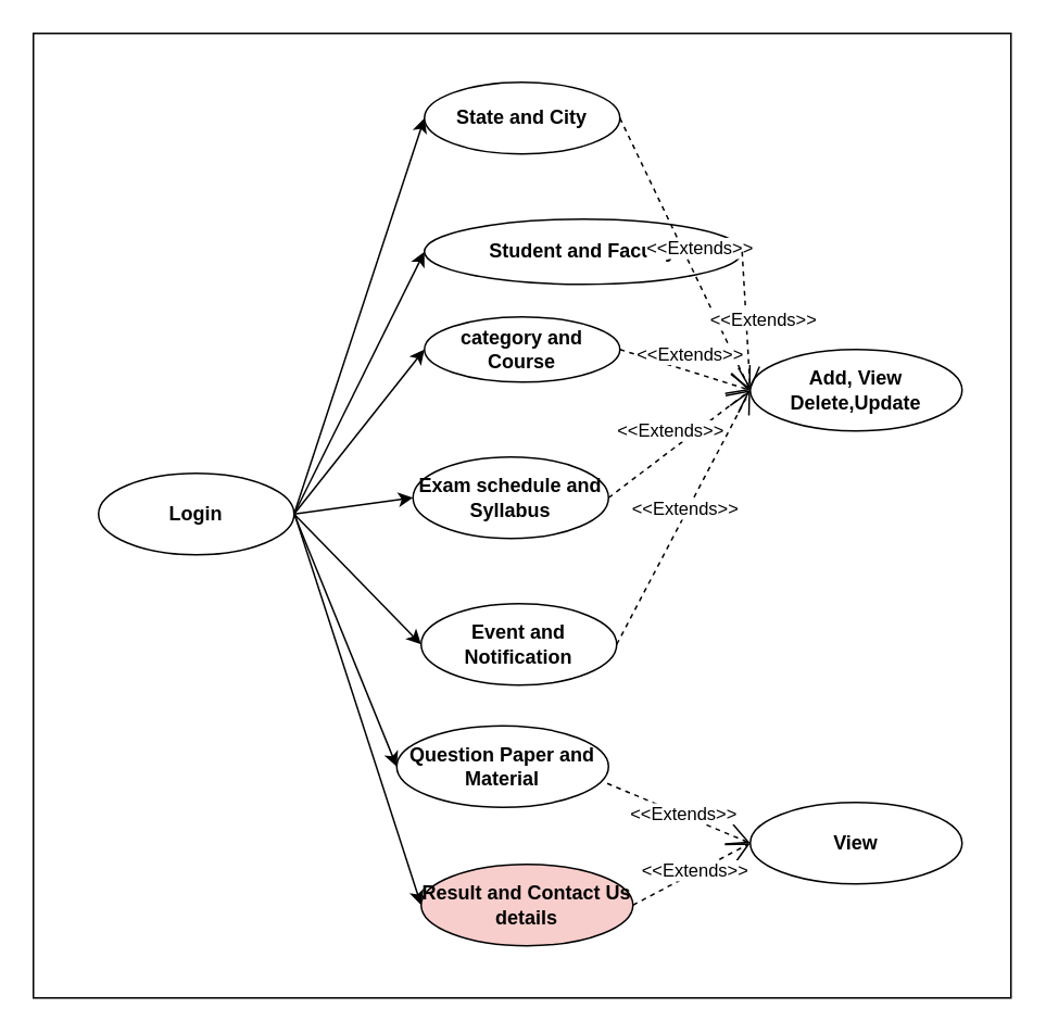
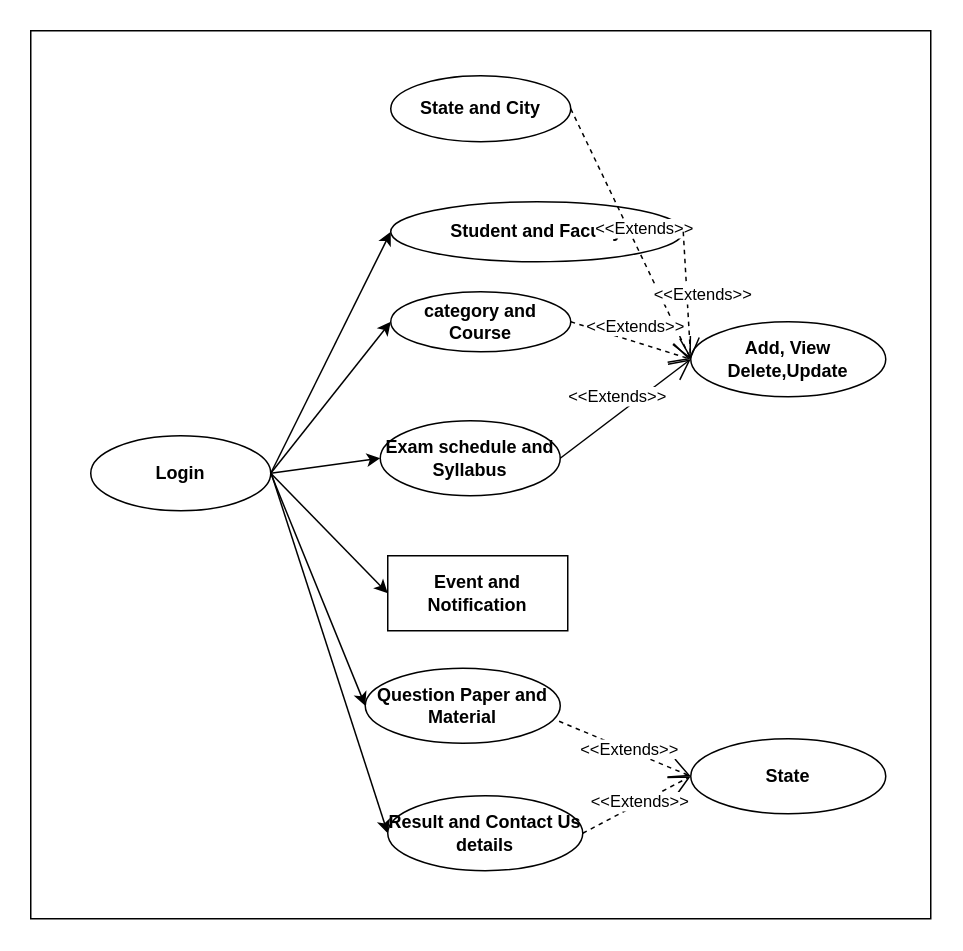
  <mxCell id="0" />
  <mxCell id="1" parent="0" />
  <mxCell id="2" value="" style="rounded=0;whiteSpace=wrap;html=1;" vertex="1" parent="1"><mxGeometry x="20" y="20" width="600" height="592" as="geometry" /></mxCell>
  <mxCell id="3" value="Login" style="ellipse;whiteSpace=wrap;html=1;fontStyle=1" vertex="1" parent="1"><mxGeometry x="60" y="290" width="120" height="50" as="geometry" /></mxCell>
  <mxCell id="4" value="category and Course" style="ellipse;whiteSpace=wrap;html=1;fontStyle=1" vertex="1" parent="1"><mxGeometry x="260" y="194" width="120" height="40" as="geometry" /></mxCell>
  <mxCell id="5" value="Exam schedule and Syllabus" style="ellipse;whiteSpace=wrap;html=1;fontStyle=1" vertex="1" parent="1"><mxGeometry x="253" y="280" width="120" height="50" as="geometry" /></mxCell>
- <mxCell id="6" value="Result and Contact Us details" style="ellipse;whiteSpace=wrap;html=1;fontStyle=1;fillColor=#f8cecc;" vertex="1" parent="1"><mxGeometry x="258" y="530" width="130" height="50" as="geometry" /></mxCell>
+ <mxCell id="6" value="Result and Contact Us details" style="ellipse;whiteSpace=wrap;html=1;fontStyle=1" vertex="1" parent="1"><mxGeometry x="258" y="530" width="130" height="50" as="geometry" /></mxCell>
  <mxCell id="7" value="Question Paper and Material" style="ellipse;whiteSpace=wrap;html=1;fontStyle=1" vertex="1" parent="1"><mxGeometry x="243" y="445" width="130" height="50" as="geometry" /></mxCell>
- <mxCell id="8" value="Event and Notification" style="ellipse;whiteSpace=wrap;html=1;fontStyle=1" vertex="1" parent="1"><mxGeometry x="258" y="370" width="120" height="50" as="geometry" /></mxCell>
+ <mxCell id="8" value="Event and Notification" style="whiteSpace=wrap;html=1;fontStyle=1;rounded=0;" vertex="1" parent="1"><mxGeometry x="258" y="370" width="120" height="50" as="geometry" /></mxCell>
  <mxCell id="9" value="Student and Faculty" style="ellipse;whiteSpace=wrap;html=1;fontStyle=1" vertex="1" parent="1"><mxGeometry x="260" y="134" width="195" height="40" as="geometry" /></mxCell>
  <mxCell id="10" value="State and City" style="ellipse;whiteSpace=wrap;html=1;fontStyle=1" vertex="1" parent="1"><mxGeometry x="260" y="50" width="120" height="44" as="geometry" /></mxCell>
- <mxCell id="11" value="" style="endArrow=classic;html=1;entryX=0;entryY=0.5;entryDx=0;entryDy=0;exitX=1;exitY=0.5;exitDx=0;exitDy=0;fontStyle=1" edge="1" parent="1" source="3" target="10"><mxGeometry width="50" height="50" relative="1" as="geometry"><mxPoint x="-30" y="324" as="sourcePoint" /><mxPoint x="70" y="324" as="targetPoint" /></mxGeometry></mxCell>
  <mxCell id="12" value="" style="endArrow=classic;html=1;entryX=0;entryY=0.5;entryDx=0;entryDy=0;exitX=1;exitY=0.5;exitDx=0;exitDy=0;fontStyle=1" edge="1" parent="1" source="3" target="9"><mxGeometry width="50" height="50" relative="1" as="geometry"><mxPoint x="-20" y="334" as="sourcePoint" /><mxPoint x="80" y="334" as="targetPoint" /></mxGeometry></mxCell>
  <mxCell id="13" value="" style="endArrow=classic;html=1;entryX=0;entryY=0.5;entryDx=0;entryDy=0;exitX=1;exitY=0.5;exitDx=0;exitDy=0;fontStyle=1" edge="1" parent="1" source="3" target="4"><mxGeometry width="50" height="50" relative="1" as="geometry"><mxPoint x="-10" y="344" as="sourcePoint" /><mxPoint x="90" y="344" as="targetPoint" /></mxGeometry></mxCell>
  <mxCell id="14" value="" style="endArrow=classic;html=1;entryX=0;entryY=0.5;entryDx=0;entryDy=0;exitX=1;exitY=0.5;exitDx=0;exitDy=0;fontStyle=1" edge="1" parent="1" source="3" target="8"><mxGeometry width="50" height="50" relative="1" as="geometry"><mxPoint x="0" y="354" as="sourcePoint" /><mxPoint x="100" y="354" as="targetPoint" /></mxGeometry></mxCell>
  <mxCell id="15" value="" style="endArrow=classic;html=1;entryX=0;entryY=0.5;entryDx=0;entryDy=0;exitX=1;exitY=0.5;exitDx=0;exitDy=0;fontStyle=1" edge="1" parent="1" source="3" target="7"><mxGeometry width="50" height="50" relative="1" as="geometry"><mxPoint x="10" y="364" as="sourcePoint" /><mxPoint x="110" y="364" as="targetPoint" /></mxGeometry></mxCell>
  <mxCell id="16" value="" style="endArrow=classic;html=1;entryX=0;entryY=0.5;entryDx=0;entryDy=0;exitX=1;exitY=0.5;exitDx=0;exitDy=0;fontStyle=1" edge="1" parent="1" source="3" target="5"><mxGeometry width="50" height="50" relative="1" as="geometry"><mxPoint x="20" y="374" as="sourcePoint" /><mxPoint x="120" y="374" as="targetPoint" /></mxGeometry></mxCell>
  <mxCell id="17" value="" style="endArrow=classic;html=1;entryX=0;entryY=0.5;entryDx=0;entryDy=0;fontStyle=1" edge="1" parent="1" target="6"><mxGeometry width="50" height="50" relative="1" as="geometry"><mxPoint x="180" y="314" as="sourcePoint" /><mxPoint x="270" y="484" as="targetPoint" /></mxGeometry></mxCell>
  <mxCell id="18" value="Add, View Delete,Update" style="ellipse;whiteSpace=wrap;html=1;fontStyle=1" vertex="1" parent="1"><mxGeometry x="460" y="214" width="130" height="50" as="geometry" /></mxCell>
- <mxCell id="19" value="&amp;lt;&amp;lt;Extends&amp;gt;&amp;gt;" style="endArrow=open;endSize=12;dashed=1;html=1;exitX=1;exitY=0.5;exitDx=0;exitDy=0;entryX=0;entryY=0.5;entryDx=0;entryDy=0;" edge="1" parent="1" source="5" target="18"><mxGeometry y="10" width="160" relative="1" as="geometry"><mxPoint x="410" y="313.5" as="sourcePoint" /><mxPoint x="570" y="313.5" as="targetPoint" /><mxPoint as="offset" /></mxGeometry></mxCell>
+ <mxCell id="19" value="&amp;lt;&amp;lt;Extends&amp;gt;&amp;gt;" style="endArrow=open;endSize=12;dashed=0;html=1;exitX=1;exitY=0.5;exitDx=0;exitDy=0;entryX=0;entryY=0.5;entryDx=0;entryDy=0;" edge="1" parent="1" source="5" target="18"><mxGeometry y="10" width="160" relative="1" as="geometry"><mxPoint x="410" y="313.5" as="sourcePoint" /><mxPoint x="570" y="313.5" as="targetPoint" /><mxPoint as="offset" /></mxGeometry></mxCell>
  <mxCell id="20" value="&amp;lt;&amp;lt;Extends&amp;gt;&amp;gt;" style="endArrow=open;endSize=12;dashed=1;html=1;exitX=1;exitY=0.5;exitDx=0;exitDy=0;entryX=0;entryY=0.5;entryDx=0;entryDy=0;" edge="1" parent="1" source="10" target="18"><mxGeometry y="10" width="160" relative="1" as="geometry"><mxPoint x="550" y="134" as="sourcePoint" /><mxPoint x="632" y="58" as="targetPoint" /><mxPoint as="offset" /></mxGeometry></mxCell>
  <mxCell id="21" value="&amp;lt;&amp;lt;Extends&amp;gt;&amp;gt;" style="endArrow=open;endSize=12;dashed=1;html=1;exitX=1;exitY=0.5;exitDx=0;exitDy=0;entryX=0;entryY=0.5;entryDx=0;entryDy=0;" edge="1" parent="1" source="9" target="18"><mxGeometry y="10" width="160" relative="1" as="geometry"><mxPoint x="560" y="144" as="sourcePoint" /><mxPoint x="642" y="68" as="targetPoint" /><mxPoint as="offset" /></mxGeometry></mxCell>
  <mxCell id="22" value="&amp;lt;&amp;lt;Extends&amp;gt;&amp;gt;" style="endArrow=open;endSize=12;dashed=1;html=1;exitX=1;exitY=0.5;exitDx=0;exitDy=0;entryX=0;entryY=0.5;entryDx=0;entryDy=0;" edge="1" parent="1" source="4" target="18"><mxGeometry y="10" width="160" relative="1" as="geometry"><mxPoint x="570" y="154" as="sourcePoint" /><mxPoint x="652" y="78" as="targetPoint" /><mxPoint as="offset" /></mxGeometry></mxCell>
- <mxCell id="23" value="&amp;lt;&amp;lt;Extends&amp;gt;&amp;gt;" style="endArrow=open;endSize=12;dashed=1;html=1;exitX=1;exitY=0.5;exitDx=0;exitDy=0;entryX=0;entryY=0.5;entryDx=0;entryDy=0;" edge="1" parent="1" source="8" target="18"><mxGeometry x="0.056" y="1" width="160" relative="1" as="geometry"><mxPoint x="460" y="443" as="sourcePoint" /><mxPoint x="582" y="327" as="targetPoint" /><mxPoint as="offset" /></mxGeometry></mxCell>
- <mxCell id="24" value="View" style="ellipse;whiteSpace=wrap;html=1;fontStyle=1" vertex="1" parent="1"><mxGeometry x="460" y="492" width="130" height="50" as="geometry" /></mxCell>
+ <mxCell id="24" value="State" style="ellipse;whiteSpace=wrap;html=1;fontStyle=1" vertex="1" parent="1"><mxGeometry x="460" y="492" width="130" height="50" as="geometry" /></mxCell>
  <mxCell id="25" value="&amp;lt;&amp;lt;Extends&amp;gt;&amp;gt;" style="endArrow=open;endSize=12;dashed=1;html=1;exitX=0.994;exitY=0.707;exitDx=0;exitDy=0;entryX=0;entryY=0.5;entryDx=0;entryDy=0;exitPerimeter=0;" edge="1" parent="1" source="7" target="24"><mxGeometry x="0.056" y="1" width="160" relative="1" as="geometry"><mxPoint x="388" y="405" as="sourcePoint" /><mxPoint x="470" y="249" as="targetPoint" /><mxPoint as="offset" /></mxGeometry></mxCell>
  <mxCell id="26" value="&amp;lt;&amp;lt;Extends&amp;gt;&amp;gt;" style="endArrow=open;endSize=12;dashed=1;html=1;exitX=1;exitY=0.5;exitDx=0;exitDy=0;entryX=0;entryY=0.5;entryDx=0;entryDy=0;" edge="1" parent="1" source="6" target="24"><mxGeometry x="0.056" y="1" width="160" relative="1" as="geometry"><mxPoint x="397.22" y="495.35" as="sourcePoint" /><mxPoint x="470" y="527" as="targetPoint" /><mxPoint as="offset" /></mxGeometry></mxCell>
